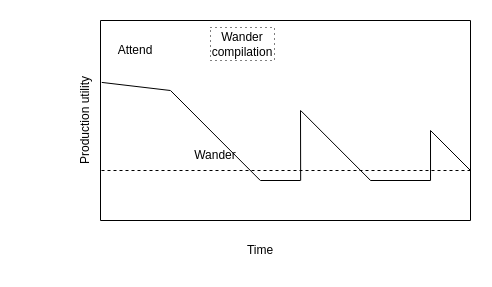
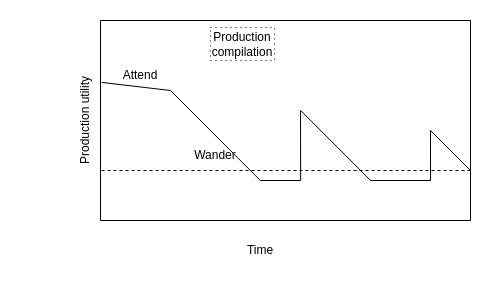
  <mxCell id="0" />
  <mxCell id="1" parent="0" />
  <mxCell id="2" value="" style="swimlane;startSize=0;fontSize=12;" parent="1" vertex="1"><mxGeometry x="100" y="20" width="370" height="200" as="geometry" /></mxCell>
  <mxCell id="3" value="" style="endArrow=none;html=1;fontSize=12;entryX=0.432;entryY=0.8;entryDx=0;entryDy=0;entryPerimeter=0;" parent="2" target="2" edge="1"><mxGeometry width="50" height="50" relative="1" as="geometry"><mxPoint x="70" y="70" as="sourcePoint" /><mxPoint x="160" y="160" as="targetPoint" /></mxGeometry></mxCell>
  <mxCell id="4" value="" style="endArrow=none;html=1;fontSize=12;exitX=0.541;exitY=0.8;exitDx=0;exitDy=0;exitPerimeter=0;" parent="2" source="2" edge="1"><mxGeometry width="50" height="50" relative="1" as="geometry"><mxPoint x="160" y="160" as="sourcePoint" /><mxPoint x="200" y="90" as="targetPoint" /></mxGeometry></mxCell>
  <mxCell id="5" value="" style="endArrow=none;html=1;fontSize=12;" parent="2" edge="1"><mxGeometry width="50" height="50" relative="1" as="geometry"><mxPoint x="160" y="160" as="sourcePoint" /><mxPoint x="200" y="160" as="targetPoint" /></mxGeometry></mxCell>
  <mxCell id="6" value="" style="endArrow=none;html=1;fontSize=12;" parent="2" edge="1"><mxGeometry width="50" height="50" relative="1" as="geometry"><mxPoint x="270" y="160" as="sourcePoint" /><mxPoint x="330" y="160" as="targetPoint" /></mxGeometry></mxCell>
- <mxCell id="7" value="Attend" style="text;html=1;strokeColor=none;fillColor=none;align=center;verticalAlign=middle;whiteSpace=wrap;rounded=0;fontSize=12;" parent="2" vertex="1"><mxGeometry x="5" y="15" width="60" height="30" as="geometry" /></mxCell>
+ <mxCell id="7" value="Attend" style="text;html=1;strokeColor=none;fillColor=none;align=center;verticalAlign=middle;whiteSpace=wrap;rounded=0;fontSize=12;" parent="2" vertex="1"><mxGeometry x="10" y="40" width="60" height="30" as="geometry" /></mxCell>
  <mxCell id="8" value="Wander" style="text;html=1;strokeColor=none;fillColor=none;align=center;verticalAlign=middle;whiteSpace=wrap;rounded=0;fontSize=12;" parent="2" vertex="1"><mxGeometry x="85" y="120" width="60" height="30" as="geometry" /></mxCell>
- <mxCell id="9" value="Wander compilation" style="text;html=1;strokeColor=default;fillColor=none;align=center;verticalAlign=middle;whiteSpace=wrap;rounded=0;strokeWidth=1;perimeterSpacing=0;spacingTop=4;spacingBottom=4;spacingLeft=4;spacingRight=4;dashed=1;dashPattern=1 4;" vertex="1" parent="2"><mxGeometry x="110" y="7" width="64" height="33" as="geometry" /></mxCell>
+ <mxCell id="9" value="Production compilation" style="text;html=1;strokeColor=default;fillColor=none;align=center;verticalAlign=middle;whiteSpace=wrap;rounded=0;strokeWidth=1;perimeterSpacing=0;spacingTop=4;spacingBottom=4;spacingLeft=4;spacingRight=4;dashed=1;dashPattern=1 4;" vertex="1" parent="2"><mxGeometry x="110" y="7" width="64" height="33" as="geometry" /></mxCell>
  <mxCell id="10" value="Time" style="text;html=1;strokeColor=none;fillColor=none;align=center;verticalAlign=middle;whiteSpace=wrap;rounded=0;fontSize=12;" parent="1" vertex="1"><mxGeometry x="230" y="235" width="60" height="30" as="geometry" /></mxCell>
  <mxCell id="11" value="Production utility" style="text;html=1;strokeColor=none;fillColor=none;align=center;verticalAlign=middle;whiteSpace=wrap;rounded=0;fontSize=12;rotation=270;" parent="1" vertex="1"><mxGeometry x="20" y="105" width="130" height="30" as="geometry" /></mxCell>
  <mxCell id="12" value="" style="endArrow=none;html=1;fontSize=12;entryX=0;entryY=0.75;entryDx=0;entryDy=0;exitX=1;exitY=0.75;exitDx=0;exitDy=0;dashed=1;" parent="1" source="2" target="2" edge="1"><mxGeometry width="50" height="50" relative="1" as="geometry"><mxPoint x="210" y="149.59" as="sourcePoint" /><mxPoint x="100" y="149.09" as="targetPoint" /></mxGeometry></mxCell>
  <mxCell id="13" value="" style="endArrow=none;html=1;fontSize=12;exitX=0.793;exitY=1.042;exitDx=0;exitDy=0;entryX=0.189;entryY=0.35;entryDx=0;entryDy=0;entryPerimeter=0;exitPerimeter=0;" parent="1" source="11" target="2" edge="1"><mxGeometry width="50" height="50" relative="1" as="geometry"><mxPoint x="150" y="10" as="sourcePoint" /><mxPoint x="170" y="88" as="targetPoint" /></mxGeometry></mxCell>
  <mxCell id="14" value="" style="endArrow=none;html=1;fontSize=12;exitX=0.75;exitY=1;exitDx=0;exitDy=0;" parent="1" source="11" target="2" edge="1"><mxGeometry width="50" height="50" relative="1" as="geometry"><mxPoint x="150" y="10" as="sourcePoint" /><mxPoint x="170" y="88" as="targetPoint" /></mxGeometry></mxCell>
  <mxCell id="15" value="" style="endArrow=none;html=1;fontSize=12;exitX=0.892;exitY=0.55;exitDx=0;exitDy=0;exitPerimeter=0;entryX=1;entryY=0.75;entryDx=0;entryDy=0;" parent="1" source="2" target="2" edge="1"><mxGeometry width="50" height="50" relative="1" as="geometry"><mxPoint y="120" as="sourcePoint" x="340" /><mxPoint x="480" y="180" as="targetPoint" /></mxGeometry></mxCell>
  <mxCell id="16" value="" style="endArrow=none;html=1;fontSize=12;entryX=0.892;entryY=0.8;entryDx=0;entryDy=0;entryPerimeter=0;" parent="1" target="2" edge="1"><mxGeometry width="50" height="50" relative="1" as="geometry"><mxPoint x="430" y="130" as="sourcePoint" /><mxPoint y="180" as="targetPoint" x="340" /></mxGeometry></mxCell>
  <mxCell id="17" value="" style="endArrow=none;html=1;fontSize=12;exitX=0.73;exitY=0.8;exitDx=0;exitDy=0;exitPerimeter=0;entryX=0.541;entryY=0.45;entryDx=0;entryDy=0;entryPerimeter=0;" parent="1" source="2" target="2" edge="1"><mxGeometry width="50" height="50" relative="1" as="geometry"><mxPoint x="70" y="60" as="sourcePoint" /><mxPoint x="260" y="110" as="targetPoint" /></mxGeometry></mxCell>
